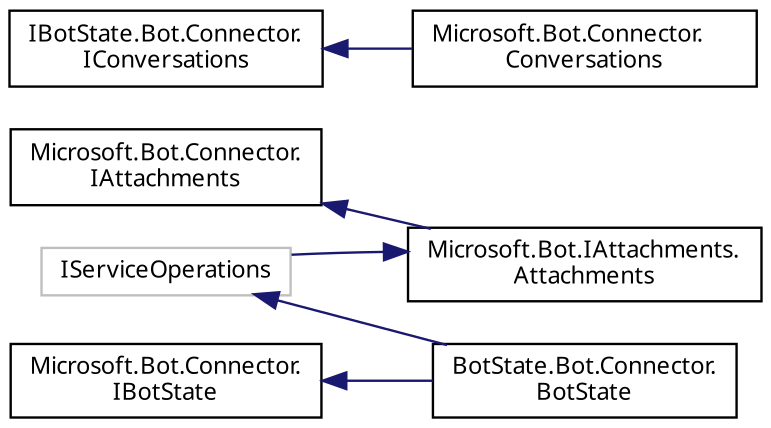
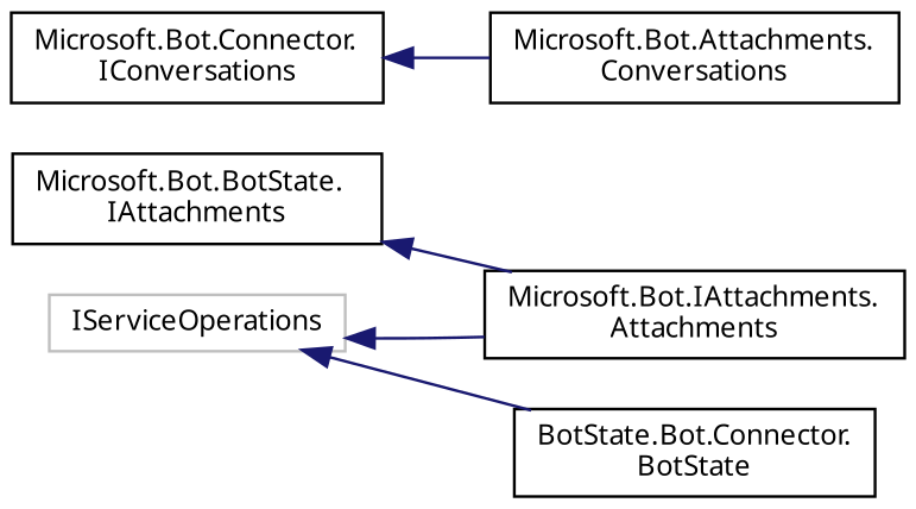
  digraph {
    fontname="Noto Sans"
    rankdir=LR
    node [color=black fillcolor=white fontname="Noto Sans" fontsize=10 shape=record style=filled]
    edge [color=midnightblue dir=back fontname="Noto Sans" fontsize=10 labelfontname=Helvetica labelfontsize=10 style=solid]
    n1 [color=grey75 height=0.2 label=IServiceOperations width=0.4]
    n2 [height=0.2 label="Microsoft.Bot.IAttachments.\lAttachments" width=0.4]
    n3 [height=0.2 label="BotState.Bot.Connector.\lBotState" width=0.4]
-   n4 [height=0.2 label="Microsoft.Bot.Connector.\lConversations" width=0.4]
-   n5 [height=0.2 label="Microsoft.Bot.Connector.\lIAttachments" width=0.4]
-   n6 [height=0.2 label="Microsoft.Bot.Connector.\lIBotState" width=0.4]
-   n7 [height=0.2 label="IBotState.Bot.Connector.\lIConversations" width=0.4]
-   n2 -> n1
+   n4 [height=0.2 label="Microsoft.Bot.Attachments.\lConversations" width=0.4]
+   n5 [height=0.2 label="Microsoft.Bot.BotState.\lIAttachments" width=0.4]
+   n7 [height=0.2 label="Microsoft.Bot.Connector.\lIConversations" width=0.4]
+   n1 -> n2
    n1 -> n3
    n5 -> n2
-   n6 -> n3
    n7 -> n4
  }
